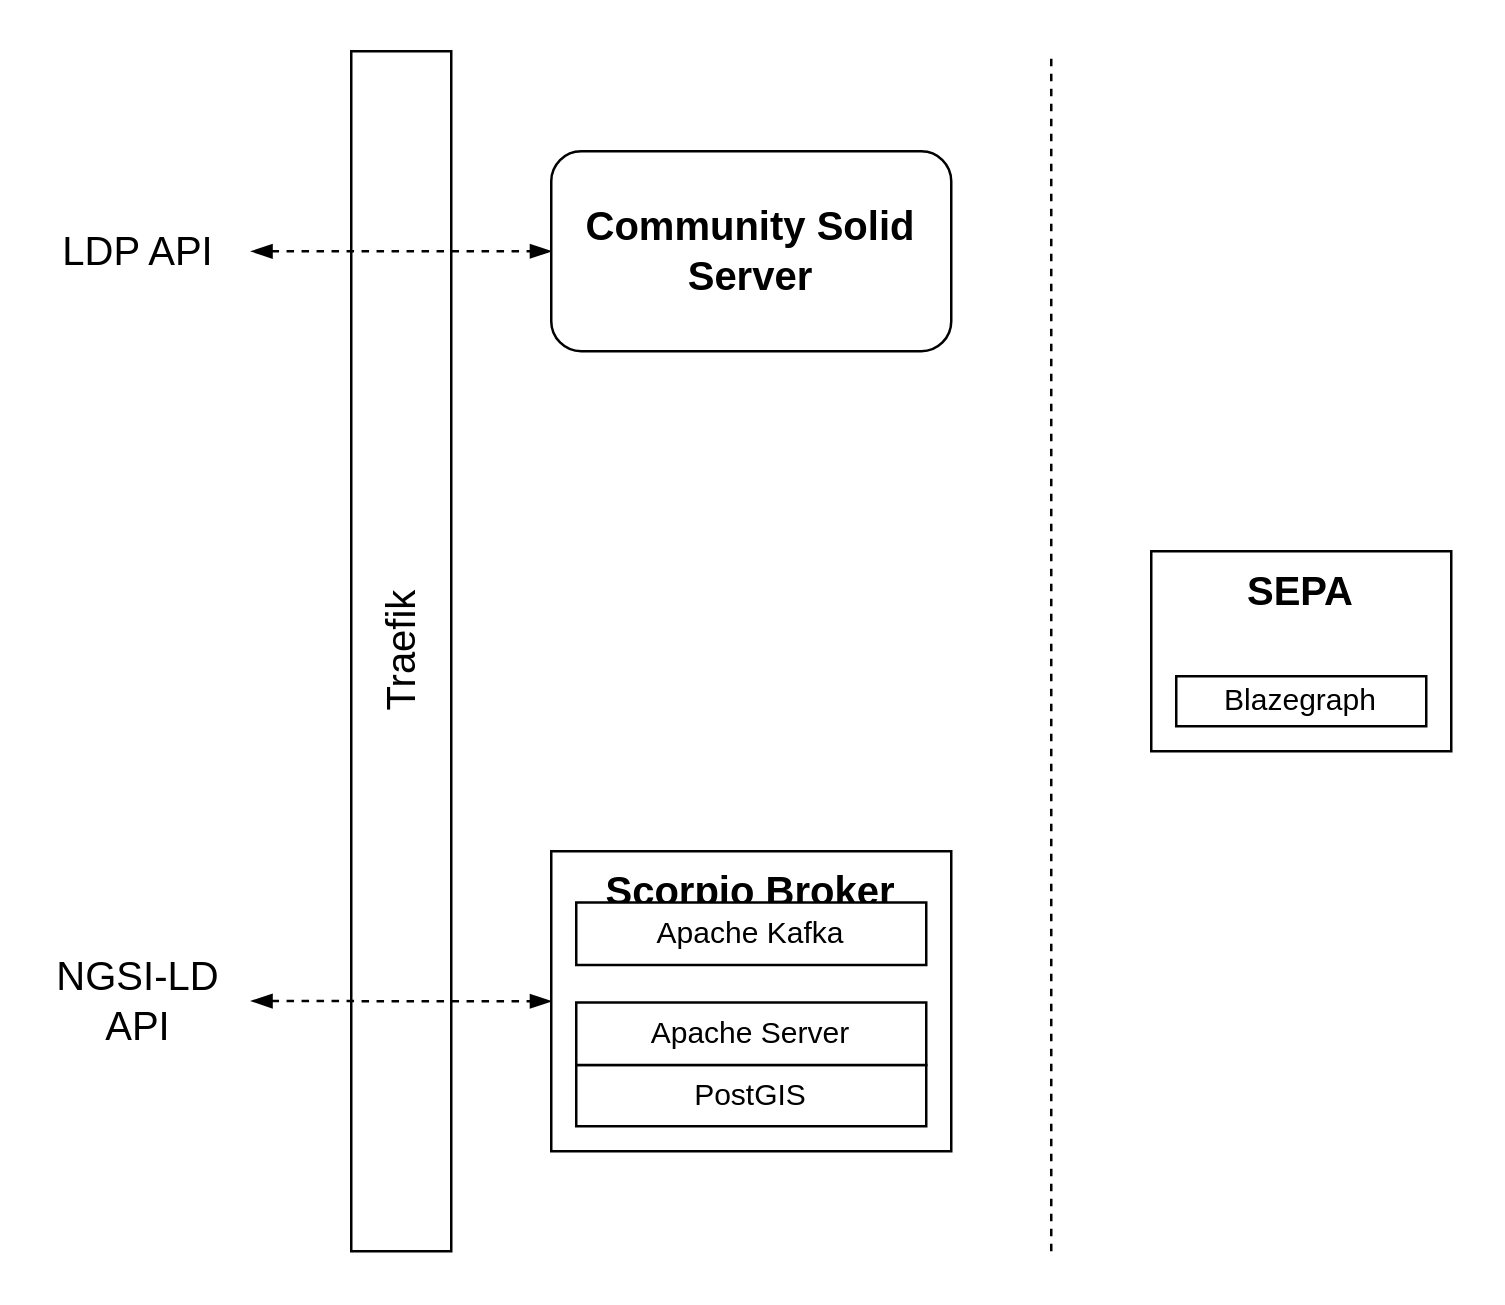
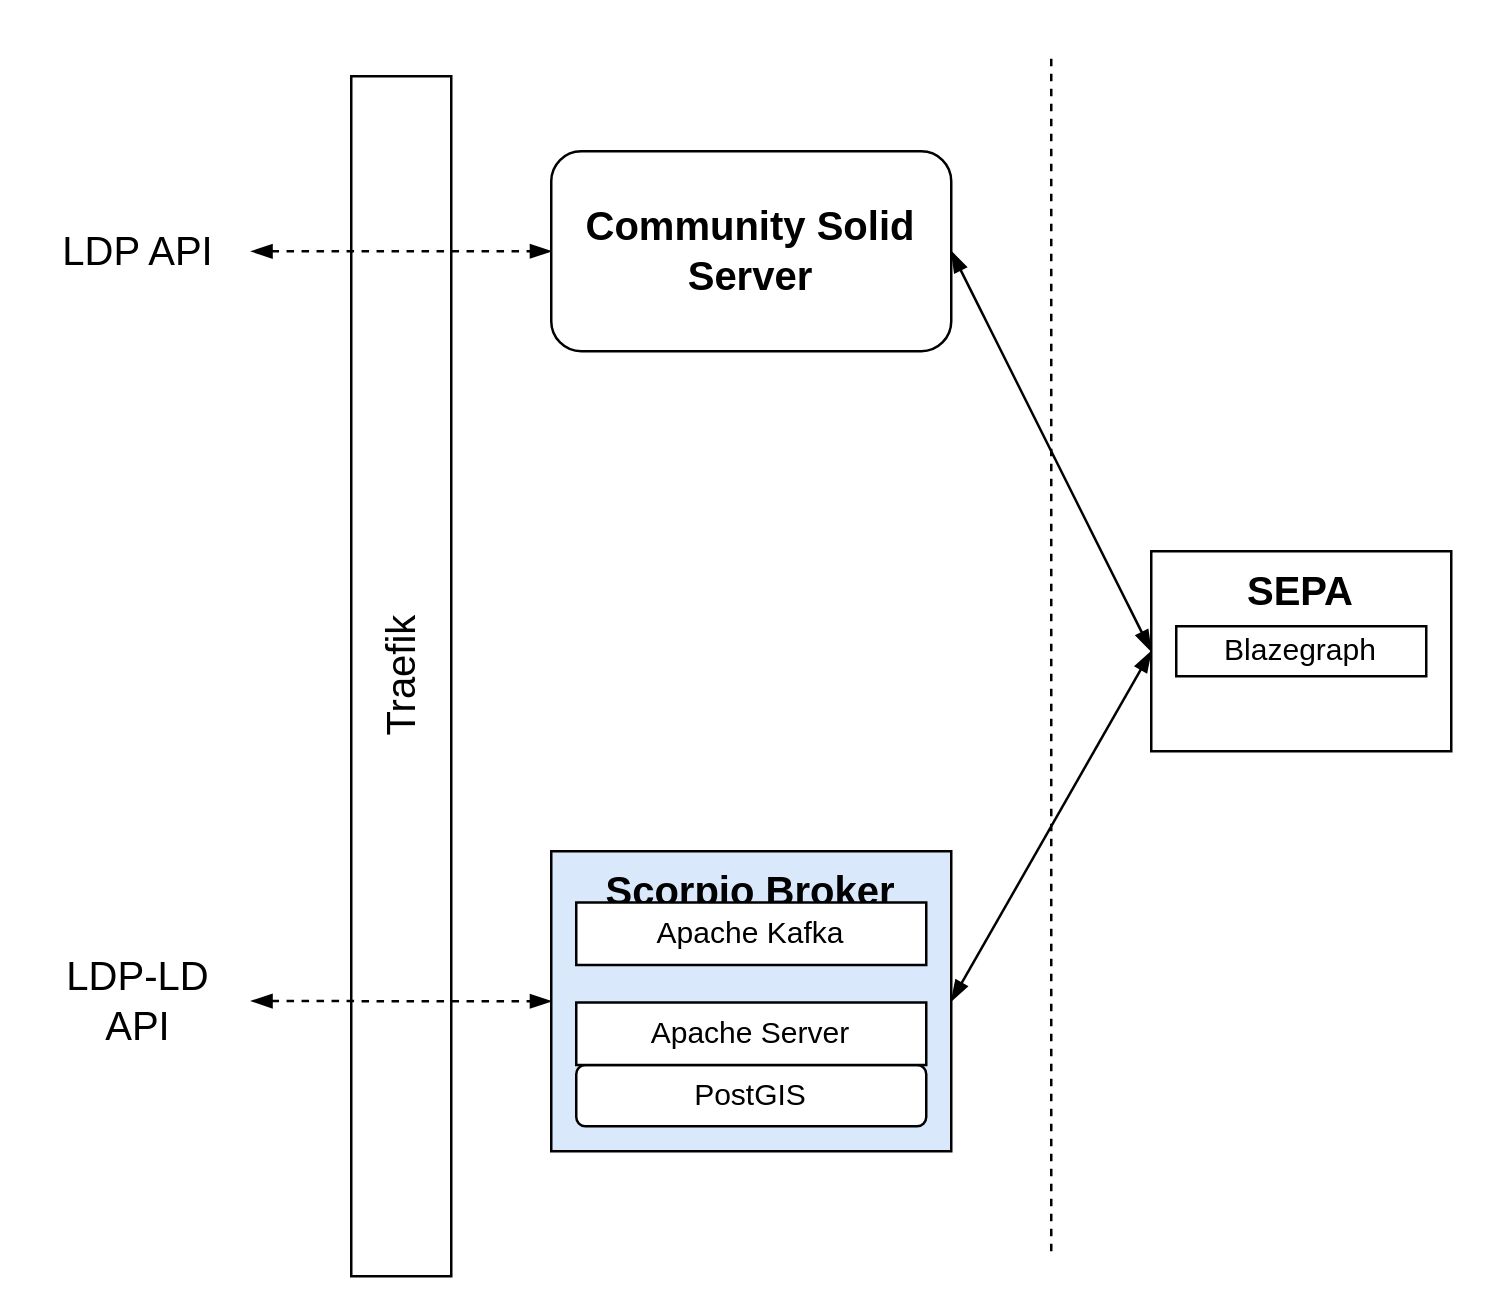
  <mxCell id="0" />
  <mxCell id="1" parent="0" />
  <mxCell id="2" value="SEPA" style="rounded=0;whiteSpace=wrap;html=1;fontSize=16;fontStyle=1;verticalAlign=top;" parent="1" vertex="1"><mxGeometry x="460" y="220" width="120" height="80" as="geometry" /></mxCell>
+ <mxCell id="3" style="edgeStyle=none;rounded=0;orthogonalLoop=1;jettySize=auto;html=1;entryX=0;entryY=0.5;entryDx=0;entryDy=0;endArrow=blockThin;endFill=1;startArrow=blockThin;startFill=1;exitX=1;exitY=0.5;exitDx=0;exitDy=0;" parent="1" source="4" target="2" edge="1"><mxGeometry relative="1" as="geometry" /></mxCell>
  <mxCell id="4" value="Community Solid Server" style="whiteSpace=wrap;html=1;fontSize=16;fontStyle=1;rounded=1;" parent="1" vertex="1"><mxGeometry x="220" y="60" width="160" height="80" as="geometry" /></mxCell>
- <mxCell id="6" value="Scorpio Broker" style="rounded=0;whiteSpace=wrap;html=1;fontSize=16;verticalAlign=top;fontStyle=1" parent="1" vertex="1"><mxGeometry x="220" y="340" width="160" height="120" as="geometry" /></mxCell>
+ <mxCell id="5" style="edgeStyle=none;rounded=0;orthogonalLoop=1;jettySize=auto;html=1;entryX=0;entryY=0.5;entryDx=0;entryDy=0;startArrow=blockThin;startFill=1;endArrow=blockThin;endFill=1;exitX=1;exitY=0.5;exitDx=0;exitDy=0;" parent="1" source="6" target="2" edge="1"><mxGeometry relative="1" as="geometry" /></mxCell>
+ <mxCell id="6" value="Scorpio Broker" style="rounded=0;whiteSpace=wrap;html=1;fontSize=16;verticalAlign=top;fontStyle=1;fillColor=#dae8fc;" parent="1" vertex="1"><mxGeometry x="220" y="340" width="160" height="120" as="geometry" /></mxCell>
  <mxCell id="7" value="" style="endArrow=none;html=1;dashed=1;" parent="1" edge="1"><mxGeometry width="50" height="50" relative="1" as="geometry"><mxPoint x="420" y="500" as="sourcePoint" /><mxPoint x="420" y="20" as="targetPoint" /></mxGeometry></mxCell>
  <mxCell id="8" value="LDP API" style="text;html=1;strokeColor=none;fillColor=none;align=center;verticalAlign=middle;whiteSpace=wrap;rounded=0;fontSize=16;" parent="1" vertex="1"><mxGeometry y="80" width="70" height="40" as="geometry" x="20" /></mxCell>
- <mxCell id="9" value="NGSI-LD&lt;br&gt;API" style="text;html=1;strokeColor=none;fillColor=none;align=center;verticalAlign=middle;whiteSpace=wrap;rounded=0;fontSize=16;" parent="1" vertex="1"><mxGeometry y="380" width="70" height="40" as="geometry" x="20" /></mxCell>
- <mxCell id="10" value="Traefik" style="rounded=0;whiteSpace=wrap;html=1;horizontal=0;fontSize=16;" parent="1" vertex="1"><mxGeometry x="140" y="20" width="40" height="480" as="geometry" /></mxCell>
+ <mxCell id="9" value="LDP-LD&lt;br&gt;API" style="text;html=1;strokeColor=none;fillColor=none;align=center;verticalAlign=middle;whiteSpace=wrap;rounded=0;fontSize=16;" parent="1" vertex="1"><mxGeometry y="380" width="70" height="40" as="geometry" x="20" /></mxCell>
+ <mxCell id="10" value="Traefik" style="rounded=0;whiteSpace=wrap;html=1;horizontal=0;fontSize=16;" parent="1" vertex="1"><mxGeometry x="140" y="30" width="40" height="480" as="geometry" /></mxCell>
  <mxCell id="11" style="edgeStyle=none;rounded=0;orthogonalLoop=1;jettySize=auto;html=1;startArrow=blockThin;startFill=1;endArrow=blockThin;endFill=1;entryX=0;entryY=0.5;entryDx=0;entryDy=0;dashed=1;" parent="1" target="6" edge="1"><mxGeometry relative="1" as="geometry"><mxPoint x="100" y="399.923" as="sourcePoint" /><mxPoint x="140" y="399.76" as="targetPoint" /></mxGeometry></mxCell>
  <mxCell id="12" value="Apache Kafka" style="rounded=0;whiteSpace=wrap;html=1;fontSize=12;verticalAlign=middle;" parent="1" vertex="1"><mxGeometry x="230" y="360.5" width="140" height="25" as="geometry" /></mxCell>
- <mxCell id="13" value="PostGIS" style="whiteSpace=wrap;html=1;fontSize=12;verticalAlign=middle;" parent="1" vertex="1"><mxGeometry x="230" y="425.5" width="140" height="24.5" as="geometry" /></mxCell>
+ <mxCell id="13" value="PostGIS" style="whiteSpace=wrap;html=1;fontSize=12;verticalAlign=middle;rounded=1;" parent="1" vertex="1"><mxGeometry x="230" y="425.5" width="140" height="24.5" as="geometry" /></mxCell>
  <mxCell id="14" value="Apache Server" style="rounded=0;whiteSpace=wrap;html=1;fontSize=12;verticalAlign=middle;" parent="1" vertex="1"><mxGeometry x="230" y="400.5" width="140" height="25" as="geometry" /></mxCell>
  <mxCell id="15" style="edgeStyle=none;rounded=0;orthogonalLoop=1;jettySize=auto;html=1;startArrow=blockThin;startFill=1;endArrow=blockThin;endFill=1;entryX=0;entryY=0.5;entryDx=0;entryDy=0;dashed=1;" parent="1" target="4" edge="1"><mxGeometry relative="1" as="geometry"><mxPoint x="100" y="100.043" as="sourcePoint" /><mxPoint x="140" y="99.88" as="targetPoint" /></mxGeometry></mxCell>
- <mxCell id="16" value="Blazegraph" style="rounded=0;whiteSpace=wrap;html=1;fontSize=12;verticalAlign=middle;" parent="1" vertex="1"><mxGeometry x="470" y="270" width="100" height="20" as="geometry" /></mxCell>
+ <mxCell id="16" value="Blazegraph" style="rounded=0;whiteSpace=wrap;html=1;fontSize=12;verticalAlign=middle;" parent="1" vertex="1"><mxGeometry x="470" y="250" width="100" height="20" as="geometry" /></mxCell>
